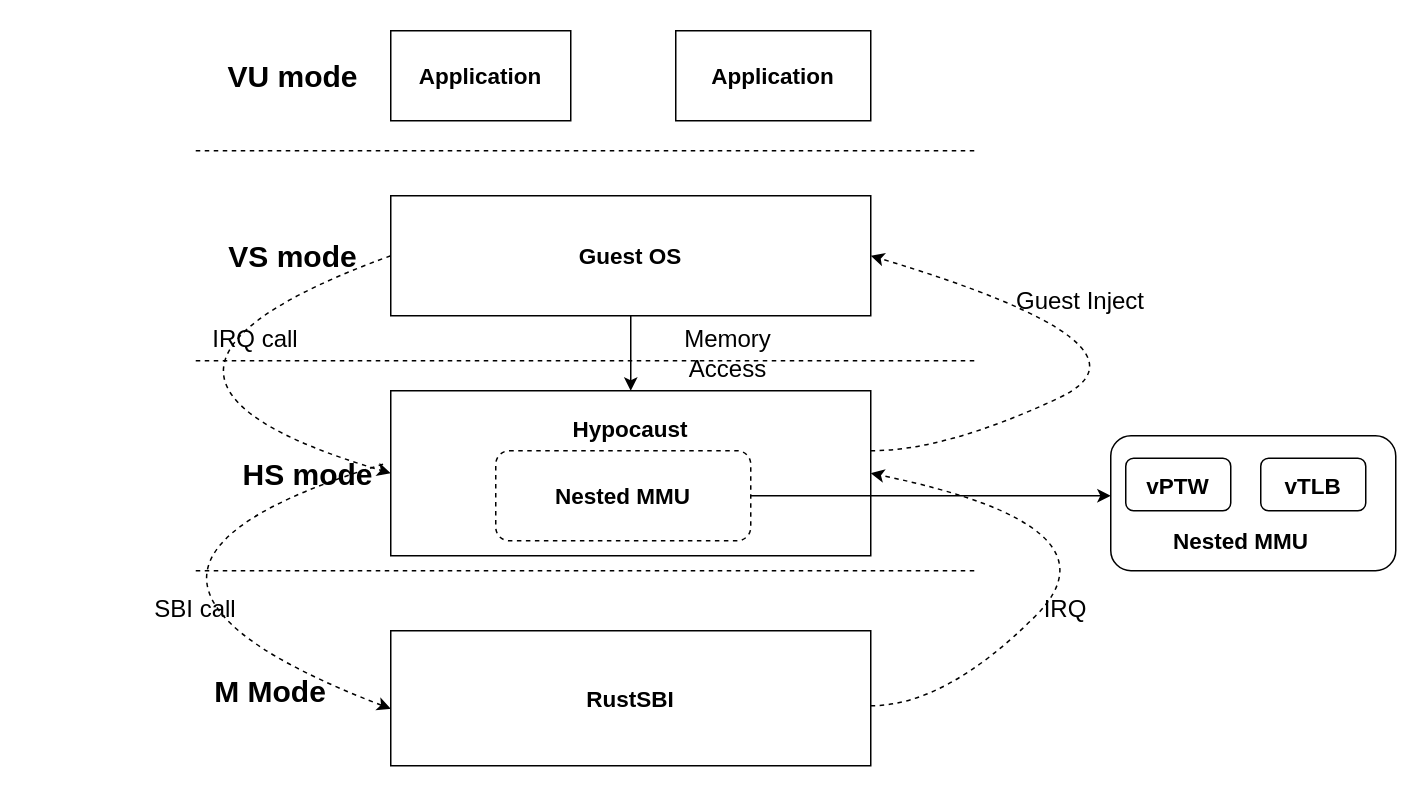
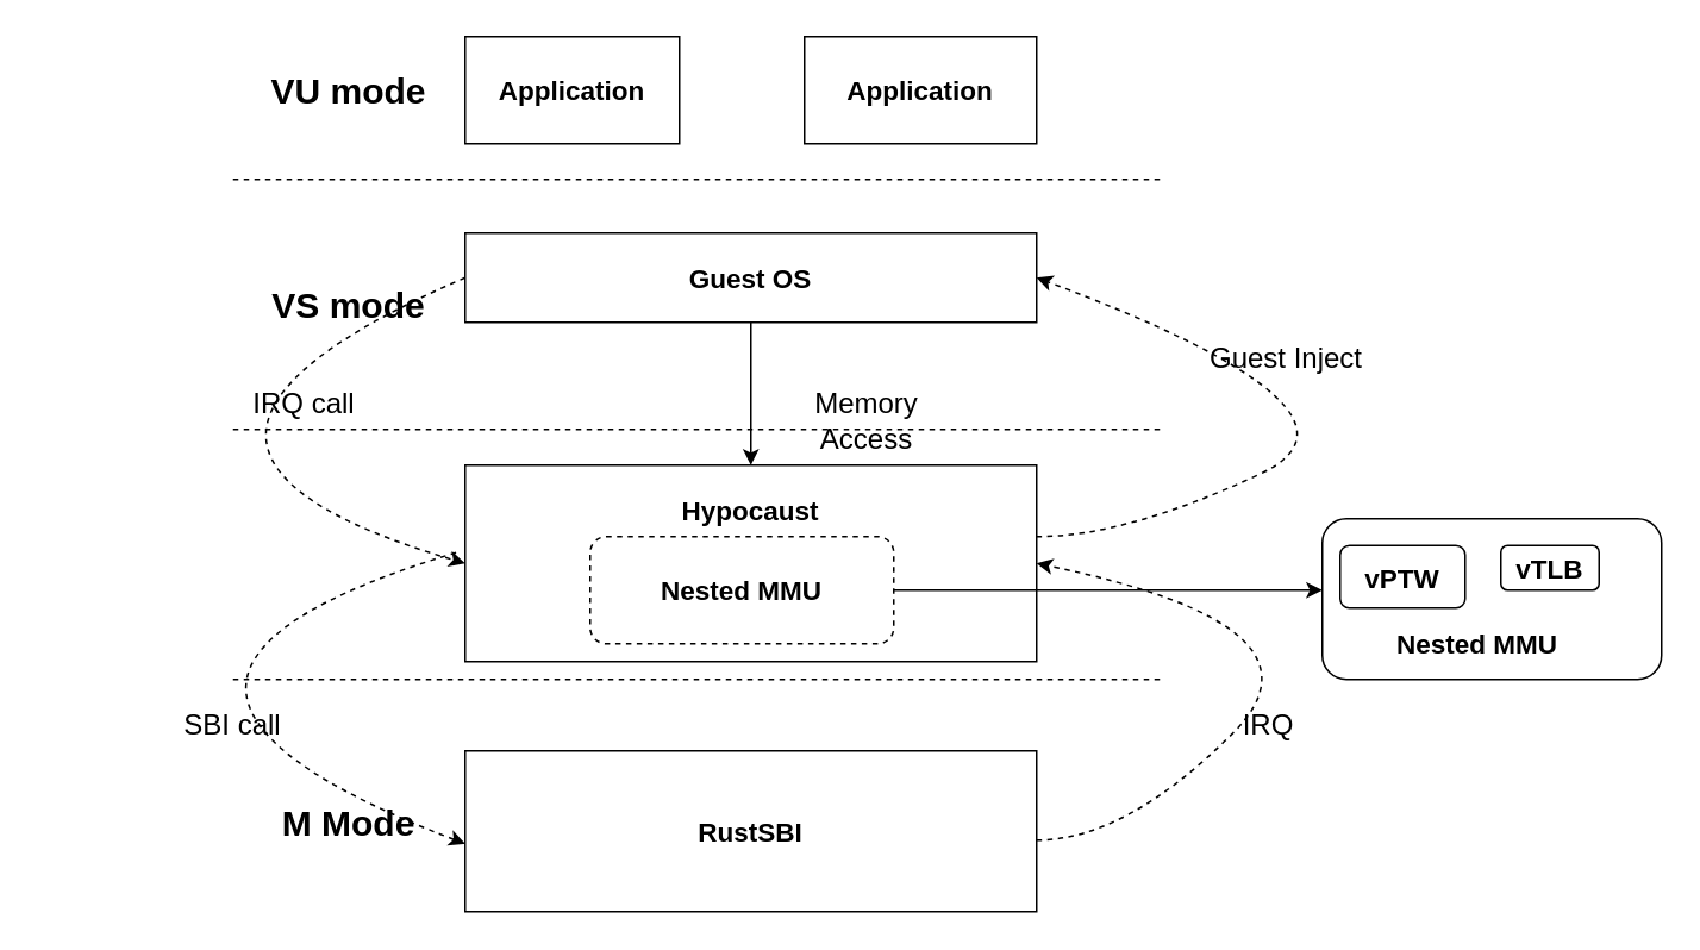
  <mxCell id="0" />
  <mxCell id="1" parent="0" />
  <mxCell id="2" value="&lt;font style=&quot;font-size: 15px;&quot;&gt;&lt;b&gt;Application&lt;/b&gt;&lt;/font&gt;" style="rounded=0;whiteSpace=wrap;html=1;" parent="1" vertex="1"><mxGeometry x="260" y="20" width="120" height="60" as="geometry" /></mxCell>
  <mxCell id="3" value="&lt;font style=&quot;font-size: 15px;&quot;&gt;&lt;b&gt;Application&lt;/b&gt;&lt;/font&gt;" style="rounded=0;whiteSpace=wrap;html=1;" parent="1" vertex="1"><mxGeometry x="450" y="20" width="130" height="60" as="geometry" /></mxCell>
  <mxCell id="4" value="&lt;font style=&quot;font-size: 20px;&quot;&gt;&lt;b&gt;VU mode&lt;/b&gt;&lt;/font&gt;" style="text;html=1;strokeColor=none;fillColor=none;align=center;verticalAlign=middle;whiteSpace=wrap;rounded=0;" parent="1" vertex="1"><mxGeometry x="150" y="35" width="90" height="30" as="geometry" /></mxCell>
  <mxCell id="5" value="" style="endArrow=none;dashed=1;html=1;rounded=0;" parent="1" edge="1"><mxGeometry width="50" height="50" relative="1" as="geometry"><mxPoint x="130" y="100" as="sourcePoint" /><mxPoint x="650" y="100" as="targetPoint" /></mxGeometry></mxCell>
- <mxCell id="6" value="&lt;font style=&quot;font-size: 15px;&quot;&gt;&lt;b&gt;Guest OS&lt;/b&gt;&lt;/font&gt;" style="rounded=0;whiteSpace=wrap;html=1;" parent="1" vertex="1"><mxGeometry x="260" y="130" width="320" height="80" as="geometry" /></mxCell>
+ <mxCell id="6" value="&lt;font style=&quot;font-size: 15px;&quot;&gt;&lt;b&gt;Guest OS&lt;/b&gt;&lt;/font&gt;" style="rounded=0;whiteSpace=wrap;html=1;" parent="1" vertex="1"><mxGeometry x="260" y="130" width="320" height="50" as="geometry" /></mxCell>
  <mxCell id="7" value="&lt;font style=&quot;font-size: 20px;&quot;&gt;&lt;b&gt;VS mode&lt;/b&gt;&lt;/font&gt;" style="text;html=1;strokeColor=none;fillColor=none;align=center;verticalAlign=middle;whiteSpace=wrap;rounded=0;" parent="1" vertex="1"><mxGeometry x="150" y="155" width="90" height="30" as="geometry" /></mxCell>
  <mxCell id="8" value="" style="endArrow=none;dashed=1;html=1;rounded=0;" parent="1" edge="1"><mxGeometry width="50" height="50" relative="1" as="geometry"><mxPoint x="130" y="240" as="sourcePoint" /><mxPoint x="650" y="240" as="targetPoint" /></mxGeometry></mxCell>
  <mxCell id="9" value="" style="rounded=0;whiteSpace=wrap;html=1;" parent="1" vertex="1"><mxGeometry x="260" y="260" width="320" height="110" as="geometry" /></mxCell>
- <mxCell id="10" value="&lt;font style=&quot;font-size: 20px;&quot;&gt;&lt;b&gt;HS mode&lt;/b&gt;&lt;/font&gt;" style="text;html=1;strokeColor=none;fillColor=none;align=center;verticalAlign=middle;whiteSpace=wrap;rounded=0;" parent="1" vertex="1"><mxGeometry x="160" y="300" width="90" height="30" as="geometry" /></mxCell>
  <mxCell id="11" value="" style="endArrow=none;dashed=1;html=1;rounded=0;" parent="1" edge="1"><mxGeometry width="50" height="50" relative="1" as="geometry"><mxPoint x="130" y="380" as="sourcePoint" /><mxPoint x="650" y="380" as="targetPoint" /></mxGeometry></mxCell>
  <mxCell id="12" value="&lt;font style=&quot;font-size: 15px;&quot;&gt;&lt;b&gt;RustSBI&lt;/b&gt;&lt;/font&gt;" style="rounded=0;whiteSpace=wrap;html=1;" parent="1" vertex="1"><mxGeometry x="260" y="420" width="320" height="90" as="geometry" /></mxCell>
- <mxCell id="13" value="&lt;font style=&quot;font-size: 20px;&quot;&gt;&lt;b&gt;M Mode&lt;/b&gt;&lt;/font&gt;" style="text;html=1;strokeColor=none;fillColor=none;align=center;verticalAlign=middle;whiteSpace=wrap;rounded=0;" parent="1" vertex="1"><mxGeometry x="135" y="445" width="90" height="30" as="geometry" /></mxCell>
+ <mxCell id="13" value="&lt;font style=&quot;font-size: 20px;&quot;&gt;&lt;b&gt;M Mode&lt;/b&gt;&lt;/font&gt;" style="text;html=1;strokeColor=none;fillColor=none;align=center;verticalAlign=middle;whiteSpace=wrap;rounded=0;" parent="1" vertex="1"><mxGeometry x="150" y="445" width="90" height="30" as="geometry" /></mxCell>
  <mxCell id="14" value="" style="curved=1;endArrow=classic;html=1;rounded=0;entryX=1;entryY=0.5;entryDx=0;entryDy=0;dashed=1;" edge="1" parent="1" target="9"><mxGeometry width="50" height="50" relative="1" as="geometry"><mxPoint x="580" y="470" as="sourcePoint" /><mxPoint x="630" y="420" as="targetPoint" /><Array as="points"><mxPoint x="630" y="470" /><mxPoint x="750" y="350" /></Array></mxGeometry></mxCell>
  <mxCell id="15" value="&lt;font style=&quot;font-size: 16px;&quot;&gt;IRQ&lt;/font&gt;" style="text;html=1;strokeColor=none;fillColor=none;align=center;verticalAlign=middle;whiteSpace=wrap;rounded=0;" vertex="1" parent="1"><mxGeometry x="680" y="390" width="60" height="30" as="geometry" /></mxCell>
  <mxCell id="16" value="" style="curved=1;endArrow=classic;html=1;rounded=0;entryX=1;entryY=0.5;entryDx=0;entryDy=0;dashed=1;" edge="1" parent="1" target="6"><mxGeometry width="50" height="50" relative="1" as="geometry"><mxPoint x="580" y="300" as="sourcePoint" /><mxPoint x="630" y="250" as="targetPoint" /><Array as="points"><mxPoint x="630" y="300" /><mxPoint x="780" y="230" /></Array></mxGeometry></mxCell>
  <mxCell id="17" value="&lt;font style=&quot;font-size: 16px;&quot;&gt;Guest Inject&lt;/font&gt;" style="text;html=1;strokeColor=none;fillColor=none;align=center;verticalAlign=middle;whiteSpace=wrap;rounded=0;" vertex="1" parent="1"><mxGeometry x="660" y="170" width="120" height="60" as="geometry" /></mxCell>
  <mxCell id="18" value="" style="endArrow=classic;html=1;rounded=0;" edge="1" parent="1" source="6" target="9"><mxGeometry width="50" height="50" relative="1" as="geometry"><mxPoint x="420" y="190" as="sourcePoint" /><mxPoint x="470" y="140" as="targetPoint" /></mxGeometry></mxCell>
  <mxCell id="19" value="&lt;font style=&quot;font-size: 16px;&quot;&gt;Memory Access&lt;/font&gt;" style="text;html=1;strokeColor=none;fillColor=none;align=center;verticalAlign=middle;whiteSpace=wrap;rounded=0;" vertex="1" parent="1"><mxGeometry x="430" y="220" width="110" height="30" as="geometry" /></mxCell>
  <mxCell id="20" value="&lt;font style=&quot;font-size: 15px;&quot;&gt;&lt;b&gt;Hypocaust&lt;/b&gt;&lt;/font&gt;" style="text;html=1;strokeColor=none;fillColor=none;align=center;verticalAlign=middle;whiteSpace=wrap;rounded=0;" vertex="1" parent="1"><mxGeometry x="390" y="270" width="60" height="30" as="geometry" /></mxCell>
  <mxCell id="21" value="&lt;font style=&quot;font-size: 15px;&quot;&gt;&lt;b&gt;Nested MMU&lt;/b&gt;&lt;/font&gt;" style="rounded=1;whiteSpace=wrap;html=1;dashed=1;" vertex="1" parent="1"><mxGeometry x="330" y="300" width="170" height="60" as="geometry" /></mxCell>
  <mxCell id="22" value="" style="endArrow=classic;html=1;rounded=0;" edge="1" parent="1"><mxGeometry width="50" height="50" relative="1" as="geometry"><mxPoint x="500" y="330" as="sourcePoint" /><mxPoint x="740" y="330" as="targetPoint" /></mxGeometry></mxCell>
  <mxCell id="23" value="" style="rounded=1;whiteSpace=wrap;html=1;" vertex="1" parent="1"><mxGeometry x="740" y="290" width="190" height="90" as="geometry" /></mxCell>
  <mxCell id="24" value="&lt;span style=&quot;font-size: 15px;&quot;&gt;&lt;b&gt;vPTW&lt;/b&gt;&lt;/span&gt;" style="rounded=1;whiteSpace=wrap;html=1;" vertex="1" parent="1"><mxGeometry x="750" y="305" width="70" height="35" as="geometry" /></mxCell>
- <mxCell id="25" value="&lt;span style=&quot;font-size: 15px;&quot;&gt;&lt;b&gt;vTLB&lt;/b&gt;&lt;/span&gt;" style="rounded=1;whiteSpace=wrap;html=1;" vertex="1" parent="1"><mxGeometry x="840" y="305" width="70" height="35" as="geometry" /></mxCell>
+ <mxCell id="25" value="&lt;span style=&quot;font-size: 15px;&quot;&gt;&lt;b&gt;vTLB&lt;/b&gt;&lt;/span&gt;" style="rounded=1;whiteSpace=wrap;html=1;" vertex="1" parent="1"><mxGeometry x="840" y="305" width="55" height="25" as="geometry" /></mxCell>
  <mxCell id="26" value="&lt;font style=&quot;font-size: 15px;&quot;&gt;&lt;b&gt;Nested MMU&lt;/b&gt;&lt;/font&gt;" style="text;html=1;strokeColor=none;fillColor=none;align=center;verticalAlign=middle;whiteSpace=wrap;rounded=0;" vertex="1" parent="1"><mxGeometry x="777" y="340" width="100" height="40" as="geometry" /></mxCell>
  <mxCell id="27" value="" style="curved=1;endArrow=classic;html=1;rounded=0;exitX=0;exitY=0.5;exitDx=0;exitDy=0;entryX=0;entryY=0.5;entryDx=0;entryDy=0;dashed=1;" edge="1" parent="1" source="6" target="9"><mxGeometry width="50" height="50" relative="1" as="geometry"><mxPoint x="240" y="130" as="sourcePoint" /><mxPoint x="290" y="80" as="targetPoint" /><Array as="points"><mxPoint x="40" y="250" /></Array></mxGeometry></mxCell>
  <mxCell id="28" value="&lt;font style=&quot;font-size: 16px;&quot;&gt;IRQ call&lt;/font&gt;" style="text;html=1;strokeColor=none;fillColor=none;align=center;verticalAlign=middle;whiteSpace=wrap;rounded=0;" vertex="1" parent="1"><mxGeometry x="140" y="210" width="60" height="30" as="geometry" /></mxCell>
  <mxCell id="29" value="" style="curved=1;endArrow=classic;html=1;rounded=0;entryX=0;entryY=0.578;entryDx=0;entryDy=0;entryPerimeter=0;exitX=-0.016;exitY=0.445;exitDx=0;exitDy=0;exitPerimeter=0;dashed=1;" edge="1" parent="1" source="9" target="12"><mxGeometry width="50" height="50" relative="1" as="geometry"><mxPoint x="100" y="410" as="sourcePoint" /><mxPoint x="150" y="360" as="targetPoint" /><Array as="points"><mxPoint x="20" y="380" /></Array></mxGeometry></mxCell>
  <mxCell id="30" value="&lt;font style=&quot;font-size: 16px;&quot;&gt;SBI call&lt;/font&gt;" style="text;html=1;strokeColor=none;fillColor=none;align=center;verticalAlign=middle;whiteSpace=wrap;rounded=0;" vertex="1" parent="1"><mxGeometry x="100" y="390" width="60" height="30" as="geometry" /></mxCell>
